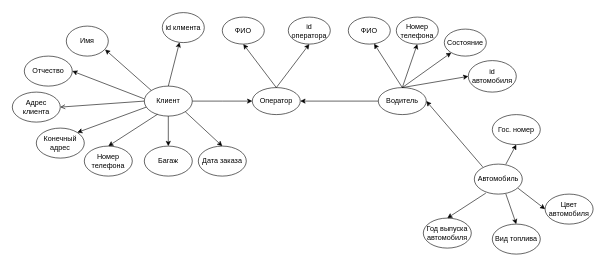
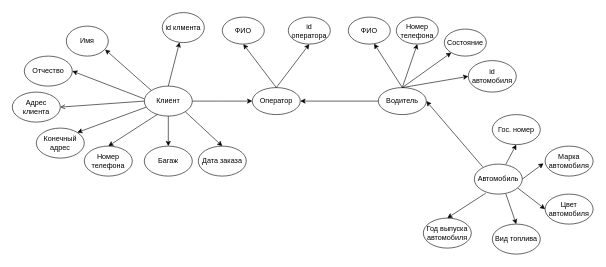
  <mxCell id="0" />
  <mxCell id="1" parent="0" />
  <mxCell id="2" style="edgeStyle=orthogonalEdgeStyle;rounded=0;orthogonalLoop=1;jettySize=auto;html=1;exitX=1;exitY=0.5;exitDx=0;exitDy=0;" parent="1" source="3" edge="1"><mxGeometry relative="1" as="geometry"><mxPoint x="420" y="168" as="targetPoint" /></mxGeometry></mxCell>
  <mxCell id="3" value="Клиент" style="ellipse;whiteSpace=wrap;html=1;" parent="1" vertex="1"><mxGeometry x="240" y="143" width="80" height="50" as="geometry" /></mxCell>
  <mxCell id="4" value="Имя" style="ellipse;whiteSpace=wrap;html=1;" parent="1" vertex="1"><mxGeometry x="110" y="43" width="70" height="50" as="geometry" /></mxCell>
  <mxCell id="5" value="Отчество" style="ellipse;whiteSpace=wrap;html=1;" parent="1" vertex="1"><mxGeometry x="40" y="93" width="80" height="50" as="geometry" /></mxCell>
  <mxCell id="6" value="Адрес клиента" style="ellipse;whiteSpace=wrap;html=1;" parent="1" vertex="1"><mxGeometry x="20" y="153" width="80" height="50" as="geometry" /></mxCell>
  <mxCell id="7" value="Конечный адрес" style="ellipse;whiteSpace=wrap;html=1;" parent="1" vertex="1"><mxGeometry x="60" y="213" width="80" height="50" as="geometry" /></mxCell>
  <mxCell id="8" value="Номер телефона" style="ellipse;whiteSpace=wrap;html=1;" parent="1" vertex="1"><mxGeometry x="140" y="243" width="80" height="50" as="geometry" /></mxCell>
  <mxCell id="9" value="Багаж" style="ellipse;whiteSpace=wrap;html=1;" parent="1" vertex="1"><mxGeometry x="240" y="243" width="80" height="50" as="geometry" /></mxCell>
  <mxCell id="10" value="" style="endArrow=classic;html=1;rounded=0;entryX=0.924;entryY=0.78;entryDx=0;entryDy=0;entryPerimeter=0;exitX=0;exitY=0;exitDx=0;exitDy=0;" parent="1" source="3" target="4" edge="1"><mxGeometry width="50" height="50" relative="1" as="geometry"><mxPoint x="270" y="143" as="sourcePoint" /><mxPoint x="235" y="83" as="targetPoint" /></mxGeometry></mxCell>
  <mxCell id="11" value="" style="endArrow=classic;html=1;rounded=0;exitX=-0.008;exitY=0.42;exitDx=0;exitDy=0;exitPerimeter=0;entryX=1;entryY=0.5;entryDx=0;entryDy=0;" parent="1" source="3" target="5" edge="1"><mxGeometry width="50" height="50" relative="1" as="geometry"><mxPoint x="296" y="164" as="sourcePoint" /><mxPoint x="245" y="93" as="targetPoint" /></mxGeometry></mxCell>
  <mxCell id="12" value="" style="endArrow=open;html=1;rounded=0;exitX=0;exitY=0.5;exitDx=0;exitDy=0;entryX=1;entryY=0.5;entryDx=0;entryDy=0;" parent="1" source="3" target="6" edge="1"><mxGeometry width="50" height="50" relative="1" as="geometry"><mxPoint x="306" y="174" as="sourcePoint" /><mxPoint x="255" y="103" as="targetPoint" /></mxGeometry></mxCell>
  <mxCell id="13" value="" style="endArrow=classic;html=1;rounded=0;exitX=0.042;exitY=0.7;exitDx=0;exitDy=0;entryX=1;entryY=0;entryDx=0;entryDy=0;exitPerimeter=0;" parent="1" source="3" target="7" edge="1"><mxGeometry width="50" height="50" relative="1" as="geometry"><mxPoint x="316" y="184" as="sourcePoint" /><mxPoint x="265" y="113" as="targetPoint" /></mxGeometry></mxCell>
  <mxCell id="14" value="" style="endArrow=classic;html=1;rounded=0;exitX=0.275;exitY=0.94;exitDx=0;exitDy=0;entryX=0.5;entryY=0;entryDx=0;entryDy=0;exitPerimeter=0;" parent="1" source="3" target="8" edge="1"><mxGeometry width="50" height="50" relative="1" as="geometry"><mxPoint x="326" y="194" as="sourcePoint" /><mxPoint x="275" y="123" as="targetPoint" /></mxGeometry></mxCell>
  <mxCell id="15" value="" style="endArrow=classic;html=1;rounded=0;exitX=0.5;exitY=1;exitDx=0;exitDy=0;entryX=0.5;entryY=0;entryDx=0;entryDy=0;" parent="1" source="3" target="9" edge="1"><mxGeometry width="50" height="50" relative="1" as="geometry"><mxPoint x="336" y="204" as="sourcePoint" /><mxPoint x="285" y="133" as="targetPoint" /></mxGeometry></mxCell>
  <mxCell id="16" value="Оператор" style="ellipse;whiteSpace=wrap;html=1;" parent="1" vertex="1"><mxGeometry x="420" y="145.5" width="80" height="45" as="geometry" /></mxCell>
  <mxCell id="17" value="ФИО" style="ellipse;whiteSpace=wrap;html=1;" parent="1" vertex="1"><mxGeometry x="370" y="28" width="70" height="45" as="geometry" /></mxCell>
  <mxCell id="18" value="id оператора" style="ellipse;whiteSpace=wrap;html=1;" parent="1" vertex="1"><mxGeometry x="480" y="28" width="70" height="45" as="geometry" /></mxCell>
  <mxCell id="19" value="id клмента" style="ellipse;whiteSpace=wrap;html=1;" parent="1" vertex="1"><mxGeometry x="270" y="20.5" width="70" height="50" as="geometry" /></mxCell>
  <mxCell id="20" value="" style="endArrow=classic;html=1;rounded=0;" parent="1" target="19" edge="1"><mxGeometry width="50" height="50" relative="1" as="geometry"><mxPoint x="280" y="143" as="sourcePoint" /><mxPoint x="235" y="83" as="targetPoint" /></mxGeometry></mxCell>
  <mxCell id="21" value="" style="endArrow=classic;html=1;rounded=0;exitX=0.5;exitY=0;exitDx=0;exitDy=0;entryX=0.5;entryY=1;entryDx=0;entryDy=0;" parent="1" source="16" target="17" edge="1"><mxGeometry width="50" height="50" relative="1" as="geometry"><mxPoint x="480" y="213" as="sourcePoint" /><mxPoint x="530" y="163" as="targetPoint" /></mxGeometry></mxCell>
  <mxCell id="22" value="" style="endArrow=classic;html=1;rounded=0;exitX=0.5;exitY=0;exitDx=0;exitDy=0;entryX=0.5;entryY=1;entryDx=0;entryDy=0;" parent="1" source="16" target="18" edge="1"><mxGeometry width="50" height="50" relative="1" as="geometry"><mxPoint x="470" y="155.5" as="sourcePoint" /><mxPoint x="415" y="80.5" as="targetPoint" /></mxGeometry></mxCell>
  <mxCell id="23" style="edgeStyle=orthogonalEdgeStyle;rounded=0;orthogonalLoop=1;jettySize=auto;html=1;exitX=0;exitY=0.5;exitDx=0;exitDy=0;entryX=1;entryY=0.5;entryDx=0;entryDy=0;" parent="1" source="24" target="16" edge="1"><mxGeometry relative="1" as="geometry" /></mxCell>
  <mxCell id="24" value="Водитель" style="ellipse;whiteSpace=wrap;html=1;" parent="1" vertex="1"><mxGeometry x="630" y="145.5" width="80" height="45" as="geometry" /></mxCell>
  <mxCell id="25" value="ФИО" style="ellipse;whiteSpace=wrap;html=1;" parent="1" vertex="1"><mxGeometry x="580" y="28" width="70" height="45" as="geometry" /></mxCell>
  <mxCell id="26" value="Номер телефона" style="ellipse;whiteSpace=wrap;html=1;" parent="1" vertex="1"><mxGeometry x="660" y="28" width="70" height="45" as="geometry" /></mxCell>
  <mxCell id="27" value="Состояние" style="ellipse;whiteSpace=wrap;html=1;" parent="1" vertex="1"><mxGeometry x="740" y="48" width="70" height="45" as="geometry" /></mxCell>
  <mxCell id="28" value="id автомобиля" style="ellipse;whiteSpace=wrap;html=1;" parent="1" vertex="1"><mxGeometry x="780" y="100.5" width="80" height="52.5" as="geometry" /></mxCell>
  <mxCell id="29" value="" style="endArrow=classic;html=1;rounded=0;exitX=0.5;exitY=0;exitDx=0;exitDy=0;entryX=0.614;entryY=0.984;entryDx=0;entryDy=0;entryPerimeter=0;" parent="1" source="24" target="25" edge="1"><mxGeometry width="50" height="50" relative="1" as="geometry"><mxPoint x="710" y="273" as="sourcePoint" /><mxPoint x="760" y="223" as="targetPoint" /></mxGeometry></mxCell>
  <mxCell id="30" value="" style="endArrow=classic;html=1;rounded=0;exitX=0.5;exitY=0;exitDx=0;exitDy=0;entryX=0.5;entryY=1;entryDx=0;entryDy=0;" parent="1" source="24" target="26" edge="1"><mxGeometry width="50" height="50" relative="1" as="geometry"><mxPoint x="680" y="155.5" as="sourcePoint" /><mxPoint x="628.99" y="86.735" as="targetPoint" /></mxGeometry></mxCell>
  <mxCell id="31" value="" style="endArrow=classic;html=1;rounded=0;exitX=0.5;exitY=0;exitDx=0;exitDy=0;" parent="1" source="24" target="27" edge="1"><mxGeometry width="50" height="50" relative="1" as="geometry"><mxPoint x="690" y="165.5" as="sourcePoint" /><mxPoint x="638.99" y="96.735" as="targetPoint" /></mxGeometry></mxCell>
  <mxCell id="32" value="" style="endArrow=classic;html=1;rounded=0;exitX=0.5;exitY=0;exitDx=0;exitDy=0;entryX=0;entryY=0.5;entryDx=0;entryDy=0;" parent="1" source="24" target="28" edge="1"><mxGeometry width="50" height="50" relative="1" as="geometry"><mxPoint x="700" y="175.5" as="sourcePoint" /><mxPoint x="648.99" y="106.735" as="targetPoint" /></mxGeometry></mxCell>
  <mxCell id="33" value="Автомобиль" style="ellipse;whiteSpace=wrap;html=1;" parent="1" vertex="1"><mxGeometry x="790" y="273" width="80" height="50" as="geometry" /></mxCell>
  <mxCell id="34" value="" style="endArrow=classic;html=1;rounded=0;exitX=0.174;exitY=0.09;exitDx=0;exitDy=0;entryX=1;entryY=0.5;entryDx=0;entryDy=0;exitPerimeter=0;" parent="1" source="33" target="24" edge="1"><mxGeometry width="50" height="50" relative="1" as="geometry"><mxPoint x="550" y="213" as="sourcePoint" /><mxPoint x="600" y="163" as="targetPoint" /></mxGeometry></mxCell>
  <mxCell id="35" value="Гос. номер" style="ellipse;whiteSpace=wrap;html=1;" parent="1" vertex="1"><mxGeometry x="820" y="190.5" width="80" height="50" as="geometry" /></mxCell>
+ <mxCell id="36" value="Марка автомобиля" style="ellipse;whiteSpace=wrap;html=1;" parent="1" vertex="1"><mxGeometry x="908" y="243" width="80" height="50" as="geometry" /></mxCell>
  <mxCell id="37" value="Цвет автомобиля" style="ellipse;whiteSpace=wrap;html=1;" parent="1" vertex="1"><mxGeometry x="908" y="323" width="80" height="50" as="geometry" /></mxCell>
  <mxCell id="38" value="Вид топлива" style="ellipse;whiteSpace=wrap;html=1;" parent="1" vertex="1"><mxGeometry x="820" y="373" width="80" height="50" as="geometry" /></mxCell>
  <mxCell id="39" value="Год выпуска автомобиля" style="ellipse;whiteSpace=wrap;html=1;" parent="1" vertex="1"><mxGeometry x="705" y="363" width="80" height="50" as="geometry" /></mxCell>
  <mxCell id="40" value="" style="endArrow=classic;html=1;rounded=0;exitX=0.24;exitY=0.967;exitDx=0;exitDy=0;exitPerimeter=0;entryX=0.5;entryY=0;entryDx=0;entryDy=0;" parent="1" source="33" target="39" edge="1"><mxGeometry width="50" height="50" relative="1" as="geometry"><mxPoint x="820" y="333" as="sourcePoint" /><mxPoint x="870" y="283" as="targetPoint" /></mxGeometry></mxCell>
  <mxCell id="41" value="" style="endArrow=classic;html=1;rounded=0;exitX=0.657;exitY=0.995;exitDx=0;exitDy=0;exitPerimeter=0;entryX=0.5;entryY=0;entryDx=0;entryDy=0;" parent="1" source="33" target="38" edge="1"><mxGeometry width="50" height="50" relative="1" as="geometry"><mxPoint x="836.32" y="332.75" as="sourcePoint" /><mxPoint x="780" y="373" as="targetPoint" /></mxGeometry></mxCell>
  <mxCell id="42" value="" style="endArrow=classic;html=1;rounded=0;exitX=0.912;exitY=0.805;exitDx=0;exitDy=0;exitPerimeter=0;entryX=0;entryY=0.5;entryDx=0;entryDy=0;" parent="1" source="33" target="37" edge="1"><mxGeometry width="50" height="50" relative="1" as="geometry"><mxPoint x="846.32" y="342.75" as="sourcePoint" /><mxPoint x="790" y="383" as="targetPoint" /></mxGeometry></mxCell>
+ <mxCell id="43" value="" style="endArrow=classic;html=1;rounded=0;exitX=1;exitY=0.5;exitDx=0;exitDy=0;entryX=-0.033;entryY=0.576;entryDx=0;entryDy=0;entryPerimeter=0;" parent="1" source="33" target="36" edge="1"><mxGeometry width="50" height="50" relative="1" as="geometry"><mxPoint x="856.32" y="352.75" as="sourcePoint" /><mxPoint x="800" y="393" as="targetPoint" /></mxGeometry></mxCell>
  <mxCell id="44" value="" style="endArrow=classic;html=1;rounded=0;exitX=0.657;exitY=0.005;exitDx=0;exitDy=0;entryX=0.5;entryY=1;entryDx=0;entryDy=0;exitPerimeter=0;" parent="1" source="33" target="35" edge="1"><mxGeometry width="50" height="50" relative="1" as="geometry"><mxPoint x="866.32" y="362.75" as="sourcePoint" /><mxPoint x="810" y="403" as="targetPoint" /></mxGeometry></mxCell>
  <mxCell id="45" value="Дата заказа" style="ellipse;whiteSpace=wrap;html=1;" vertex="1" parent="1"><mxGeometry x="330" y="243" width="80" height="50" as="geometry" /></mxCell>
  <mxCell id="46" value="" style="endArrow=classic;html=1;rounded=0;exitX=1;exitY=1;exitDx=0;exitDy=0;entryX=0.5;entryY=0;entryDx=0;entryDy=0;" edge="1" parent="1" source="3" target="45"><mxGeometry width="50" height="50" relative="1" as="geometry"><mxPoint x="290" y="203" as="sourcePoint" /><mxPoint x="290" y="253" as="targetPoint" /></mxGeometry></mxCell>
